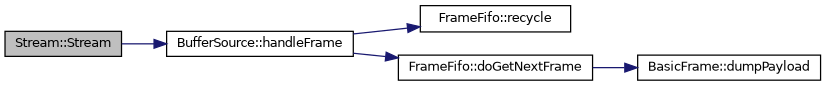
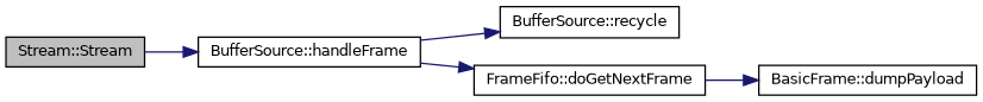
  digraph {
    rankdir=LR
    node [color=black fillcolor=white fontname=Helvetica fontsize=10 shape=record style=filled]
    edge [color=midnightblue fontname=Helvetica fontsize=10 labelfontname=Helvetica labelfontsize=10 style=solid]
    n1 [fillcolor=grey75 fontcolor=black height=0.2 label="Stream::Stream" width=0.4]
    n2 [height=0.2 label="BufferSource::handleFrame" width=0.4]
-   n3 [height=0.2 label="FrameFifo::recycle" width=0.4]
+   n3 [height=0.2 label="BufferSource::recycle" width=0.4]
    n4 [height=0.2 label="FrameFifo::doGetNextFrame" width=0.4]
    n5 [height=0.2 label="BasicFrame::dumpPayload" width=0.4]
    n1 -> n2
    n2 -> n3
    n2 -> n4
    n4 -> n5
  }
